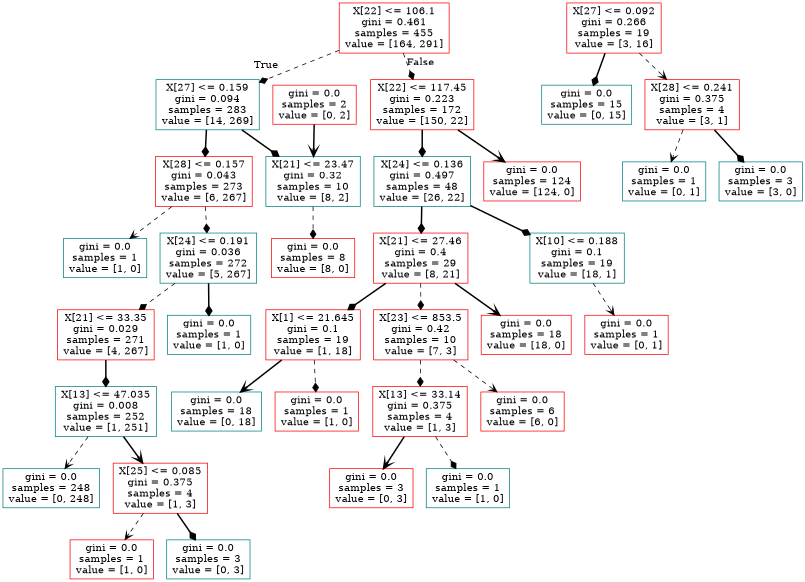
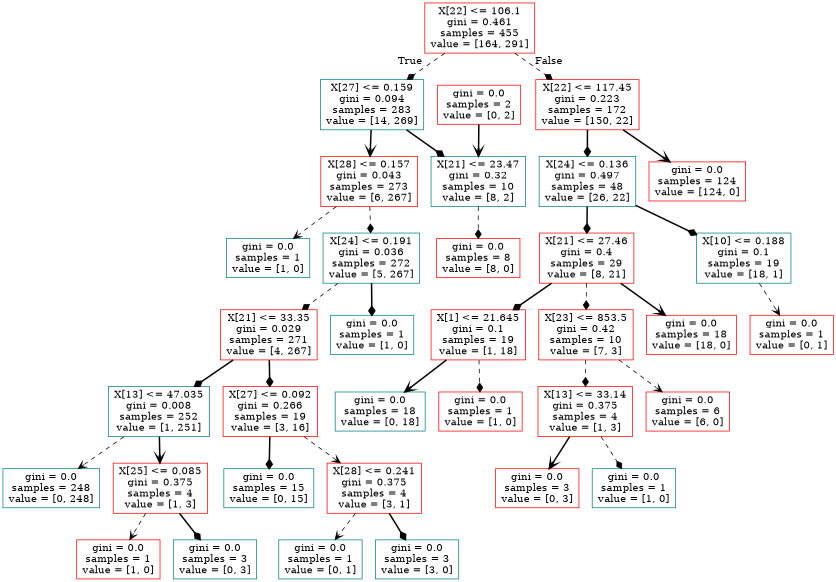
  digraph {
    node [color=red shape=box]
    edge [arrowhead=diamond style=bold]
    n1 [label="X[22] <= 106.1\ngini = 0.461\nsamples = 455\nvalue = [164, 291]"]
    n2 [color=teal label="X[27] <= 0.159\ngini = 0.094\nsamples = 283\nvalue = [14, 269]"]
    n3 [label="X[22] <= 117.45\ngini = 0.223\nsamples = 172\nvalue = [150, 22]"]
    n4 [label="X[28] <= 0.157\ngini = 0.043\nsamples = 273\nvalue = [6, 267]"]
    n5 [color=teal label="X[21] <= 23.47\ngini = 0.32\nsamples = 10\nvalue = [8, 2]"]
    n6 [color=teal label="X[24] <= 0.136\ngini = 0.497\nsamples = 48\nvalue = [26, 22]"]
    n7 [label="gini = 0.0\nsamples = 124\nvalue = [124, 0]"]
    n8 [color=teal label="gini = 0.0\nsamples = 1\nvalue = [1, 0]"]
    n9 [color=teal label="X[24] <= 0.191\ngini = 0.036\nsamples = 272\nvalue = [5, 267]"]
    n10 [label="gini = 0.0\nsamples = 8\nvalue = [8, 0]"]
    n11 [label="X[21] <= 33.35\ngini = 0.029\nsamples = 271\nvalue = [4, 267]"]
    n12 [color=teal label="gini = 0.0\nsamples = 1\nvalue = [1, 0]"]
    n13 [color=teal label="X[13] <= 47.035\ngini = 0.008\nsamples = 252\nvalue = [1, 251]"]
    n14 [label="X[27] <= 0.092\ngini = 0.266\nsamples = 19\nvalue = [3, 16]"]
    n15 [color=teal label="gini = 0.0\nsamples = 248\nvalue = [0, 248]"]
    n16 [label="X[25] <= 0.085\ngini = 0.375\nsamples = 4\nvalue = [1, 3]"]
    n17 [color=teal label="gini = 0.0\nsamples = 15\nvalue = [0, 15]"]
    n18 [label="X[28] <= 0.241\ngini = 0.375\nsamples = 4\nvalue = [3, 1]"]
    n19 [label="gini = 0.0\nsamples = 1\nvalue = [1, 0]"]
    n20 [color=teal label="gini = 0.0\nsamples = 3\nvalue = [0, 3]"]
    n21 [color=teal label="gini = 0.0\nsamples = 1\nvalue = [0, 1]"]
    n22 [color=teal label="gini = 0.0\nsamples = 3\nvalue = [3, 0]"]
    n23 [label="gini = 0.0\nsamples = 2\nvalue = [0, 2]"]
    n24 [label="X[21] <= 27.46\ngini = 0.4\nsamples = 29\nvalue = [8, 21]"]
    n25 [color=teal label="X[10] <= 0.188\ngini = 0.1\nsamples = 19\nvalue = [18, 1]"]
    n26 [label="X[1] <= 21.645\ngini = 0.1\nsamples = 19\nvalue = [1, 18]"]
    n27 [label="X[23] <= 853.5\ngini = 0.42\nsamples = 10\nvalue = [7, 3]"]
    n28 [label="gini = 0.0\nsamples = 18\nvalue = [18, 0]"]
    n29 [label="gini = 0.0\nsamples = 1\nvalue = [0, 1]"]
    n30 [color=teal label="gini = 0.0\nsamples = 18\nvalue = [0, 18]"]
    n31 [label="gini = 0.0\nsamples = 1\nvalue = [1, 0]"]
    n32 [label="X[13] <= 33.14\ngini = 0.375\nsamples = 4\nvalue = [1, 3]"]
    n33 [label="gini = 0.0\nsamples = 6\nvalue = [6, 0]"]
    n34 [label="gini = 0.0\nsamples = 3\nvalue = [0, 3]"]
    n35 [color=teal label="gini = 0.0\nsamples = 1\nvalue = [1, 0]"]
    n1 -> n2 [headlabel=True labelangle=45 labeldistance=2.5 style=dashed]
    n1 -> n3 [headlabel=False labelangle=-45 labeldistance=2.5 style=dashed]
-   n2 -> n4
+   n2 -> n4 [arrowhead=vee]
    n2 -> n5
    n3 -> n6
    n3 -> n7 [arrowhead=vee]
    n4 -> n8 [arrowhead=vee style=dashed]
    n4 -> n9 [style=dashed]
    n5 -> n10 [style=dashed]
    n6 -> n24
    n6 -> n25
    n9 -> n11 [style=dashed]
    n9 -> n12
    n11 -> n13
+   n11 -> n14
    n13 -> n15 [arrowhead=vee style=dashed]
    n13 -> n16 [arrowhead=vee]
    n14 -> n17
    n14 -> n18 [arrowhead=vee style=dashed]
    n16 -> n19 [arrowhead=vee style=dashed]
    n16 -> n20
    n18 -> n21 [arrowhead=vee style=dashed]
    n18 -> n22
    n23 -> n5 [arrowhead=vee]
    n24 -> n26
    n24 -> n27 [style=dashed]
    n24 -> n28 [arrowhead=vee]
    n25 -> n29 [arrowhead=vee style=dashed]
    n26 -> n30 [arrowhead=vee]
    n26 -> n31 [style=dashed]
    n27 -> n32 [style=dashed]
    n27 -> n33 [arrowhead=vee style=dashed]
    n32 -> n34 [arrowhead=vee]
    n32 -> n35 [style=dashed]
  }
